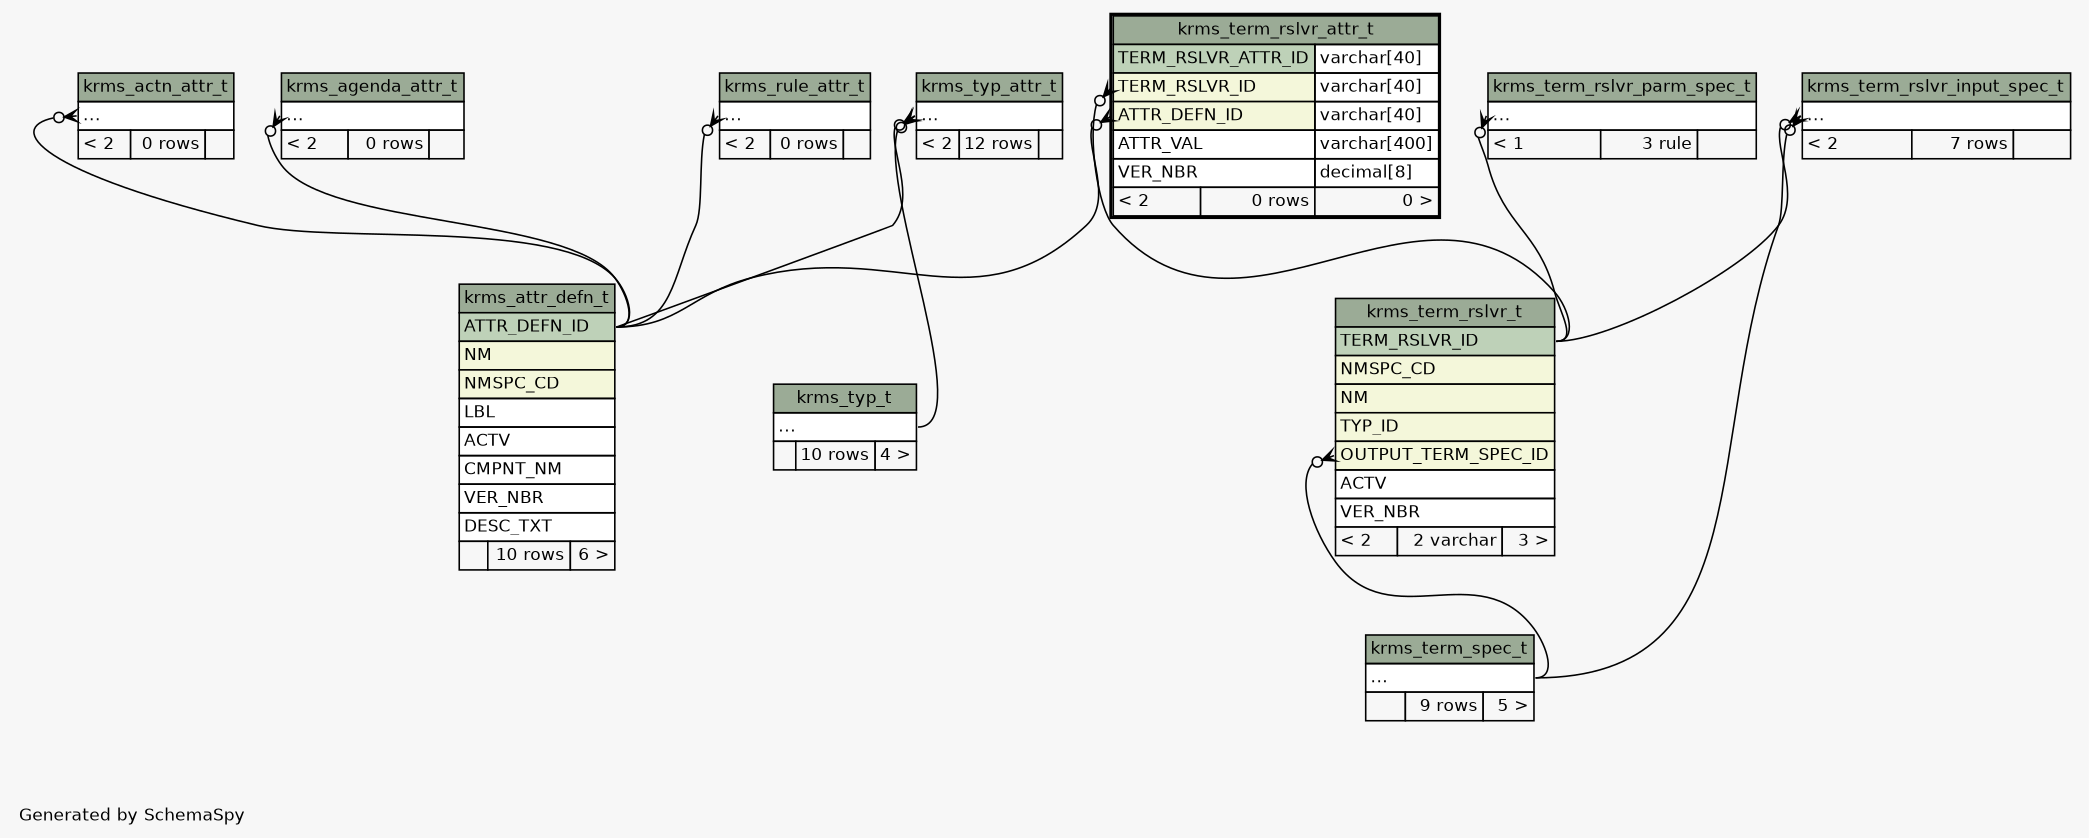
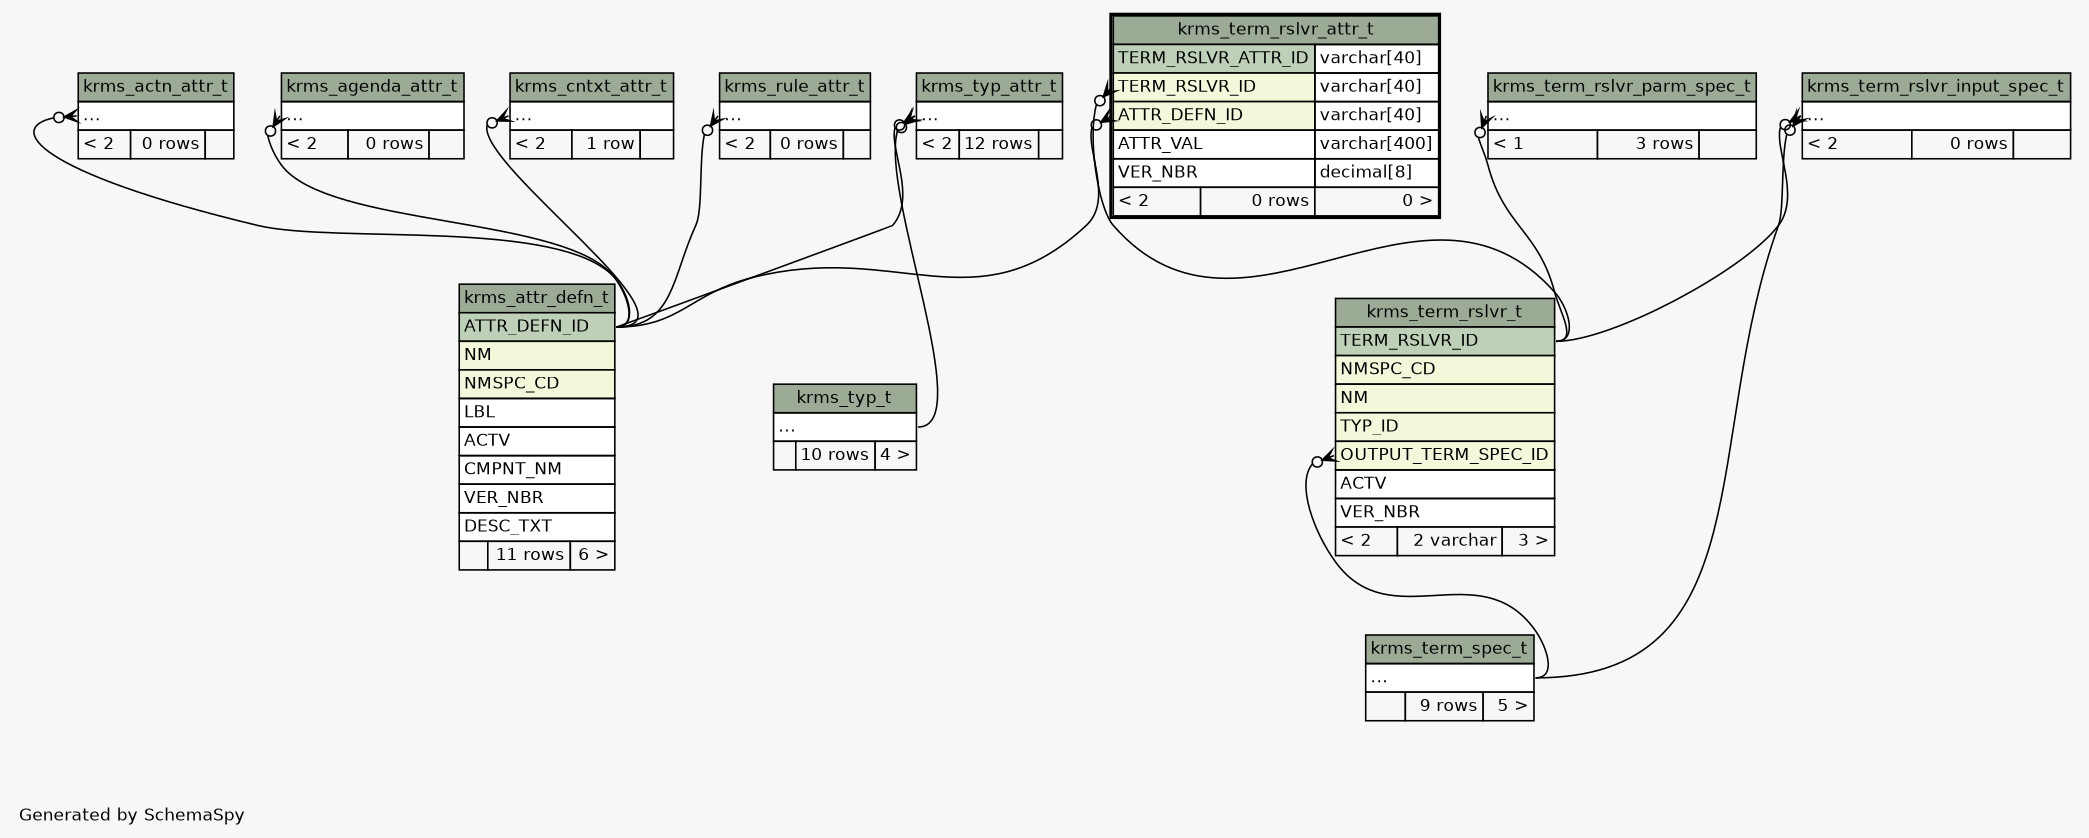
  digraph {
    bgcolor="#f7f7f7"
    fontname=Helvetica
    fontsize=11
    label="\nGenerated by SchemaSpy"
    labeljust=l
    nodesep=0.18
    rankdir=TB
    ranksep=0.46
    node [fontname=Helvetica fontsize=11 shape=plaintext]
    edge [arrowhead=none arrowsize=0.8 arrowtail=crowodot dir=back headport="ATTR_DEFN_ID:e" tailport="elipses:w"]
    n1 [label=<     <TABLE BORDER="0" CELLBORDER="1" CELLSPACING="0" BGCOLOR="#ffffff">       <TR><TD COLSPAN="3" BGCOLOR="#9bab96" ALIGN="CENTER">krms_actn_attr_t</TD></TR>       <TR><TD PORT="elipses" COLSPAN="3" ALIGN="LEFT">...</TD></TR>       <TR><TD ALIGN="LEFT" BGCOLOR="#f7f7f7">&lt; 2</TD><TD ALIGN="RIGHT" BGCOLOR="#f7f7f7">0 rows</TD><TD ALIGN="RIGHT" BGCOLOR="#f7f7f7">  </TD></TR>     </TABLE>>]
-   n2 [label=<     <TABLE BORDER="0" CELLBORDER="1" CELLSPACING="0" BGCOLOR="#ffffff">       <TR><TD COLSPAN="3" BGCOLOR="#9bab96" ALIGN="CENTER">krms_attr_defn_t</TD></TR>       <TR><TD PORT="ATTR_DEFN_ID" COLSPAN="3" BGCOLOR="#bed1b8" ALIGN="LEFT">ATTR_DEFN_ID</TD></TR>       <TR><TD PORT="NM" COLSPAN="3" BGCOLOR="#f4f7da" ALIGN="LEFT">NM</TD></TR>       <TR><TD PORT="NMSPC_CD" COLSPAN="3" BGCOLOR="#f4f7da" ALIGN="LEFT">NMSPC_CD</TD></TR>       <TR><TD PORT="LBL" COLSPAN="3" ALIGN="LEFT">LBL</TD></TR>       <TR><TD PORT="ACTV" COLSPAN="3" ALIGN="LEFT">ACTV</TD></TR>       <TR><TD PORT="CMPNT_NM" COLSPAN="3" ALIGN="LEFT">CMPNT_NM</TD></TR>       <TR><TD PORT="VER_NBR" COLSPAN="3" ALIGN="LEFT">VER_NBR</TD></TR>       <TR><TD PORT="DESC_TXT" COLSPAN="3" ALIGN="LEFT">DESC_TXT</TD></TR>       <TR><TD ALIGN="LEFT" BGCOLOR="#f7f7f7">  </TD><TD ALIGN="RIGHT" BGCOLOR="#f7f7f7">10 rows</TD><TD ALIGN="RIGHT" BGCOLOR="#f7f7f7">6 &gt;</TD></TR>     </TABLE>>]
+   n2 [label=<     <TABLE BORDER="0" CELLBORDER="1" CELLSPACING="0" BGCOLOR="#ffffff">       <TR><TD COLSPAN="3" BGCOLOR="#9bab96" ALIGN="CENTER">krms_attr_defn_t</TD></TR>       <TR><TD PORT="ATTR_DEFN_ID" COLSPAN="3" BGCOLOR="#bed1b8" ALIGN="LEFT">ATTR_DEFN_ID</TD></TR>       <TR><TD PORT="NM" COLSPAN="3" BGCOLOR="#f4f7da" ALIGN="LEFT">NM</TD></TR>       <TR><TD PORT="NMSPC_CD" COLSPAN="3" BGCOLOR="#f4f7da" ALIGN="LEFT">NMSPC_CD</TD></TR>       <TR><TD PORT="LBL" COLSPAN="3" ALIGN="LEFT">LBL</TD></TR>       <TR><TD PORT="ACTV" COLSPAN="3" ALIGN="LEFT">ACTV</TD></TR>       <TR><TD PORT="CMPNT_NM" COLSPAN="3" ALIGN="LEFT">CMPNT_NM</TD></TR>       <TR><TD PORT="VER_NBR" COLSPAN="3" ALIGN="LEFT">VER_NBR</TD></TR>       <TR><TD PORT="DESC_TXT" COLSPAN="3" ALIGN="LEFT">DESC_TXT</TD></TR>       <TR><TD ALIGN="LEFT" BGCOLOR="#f7f7f7">  </TD><TD ALIGN="RIGHT" BGCOLOR="#f7f7f7">11 rows</TD><TD ALIGN="RIGHT" BGCOLOR="#f7f7f7">6 &gt;</TD></TR>     </TABLE>>]
    n3 [label=<     <TABLE BORDER="0" CELLBORDER="1" CELLSPACING="0" BGCOLOR="#ffffff">       <TR><TD COLSPAN="3" BGCOLOR="#9bab96" ALIGN="CENTER">krms_agenda_attr_t</TD></TR>       <TR><TD PORT="elipses" COLSPAN="3" ALIGN="LEFT">...</TD></TR>       <TR><TD ALIGN="LEFT" BGCOLOR="#f7f7f7">&lt; 2</TD><TD ALIGN="RIGHT" BGCOLOR="#f7f7f7">0 rows</TD><TD ALIGN="RIGHT" BGCOLOR="#f7f7f7">  </TD></TR>     </TABLE>>]
+   n4 [label=<     <TABLE BORDER="0" CELLBORDER="1" CELLSPACING="0" BGCOLOR="#ffffff">       <TR><TD COLSPAN="3" BGCOLOR="#9bab96" ALIGN="CENTER">krms_cntxt_attr_t</TD></TR>       <TR><TD PORT="elipses" COLSPAN="3" ALIGN="LEFT">...</TD></TR>       <TR><TD ALIGN="LEFT" BGCOLOR="#f7f7f7">&lt; 2</TD><TD ALIGN="RIGHT" BGCOLOR="#f7f7f7">1 row</TD><TD ALIGN="RIGHT" BGCOLOR="#f7f7f7">  </TD></TR>     </TABLE>>]
    n5 [label=<     <TABLE BORDER="0" CELLBORDER="1" CELLSPACING="0" BGCOLOR="#ffffff">       <TR><TD COLSPAN="3" BGCOLOR="#9bab96" ALIGN="CENTER">krms_rule_attr_t</TD></TR>       <TR><TD PORT="elipses" COLSPAN="3" ALIGN="LEFT">...</TD></TR>       <TR><TD ALIGN="LEFT" BGCOLOR="#f7f7f7">&lt; 2</TD><TD ALIGN="RIGHT" BGCOLOR="#f7f7f7">0 rows</TD><TD ALIGN="RIGHT" BGCOLOR="#f7f7f7">  </TD></TR>     </TABLE>>]
    n6 [label=<     <TABLE BORDER="2" CELLBORDER="1" CELLSPACING="0" BGCOLOR="#ffffff">       <TR><TD COLSPAN="3" BGCOLOR="#9bab96" ALIGN="CENTER">krms_term_rslvr_attr_t</TD></TR>       <TR><TD PORT="TERM_RSLVR_ATTR_ID" COLSPAN="2" BGCOLOR="#bed1b8" ALIGN="LEFT">TERM_RSLVR_ATTR_ID</TD><TD PORT="TERM_RSLVR_ATTR_ID.type" ALIGN="LEFT">varchar[40]</TD></TR>       <TR><TD PORT="TERM_RSLVR_ID" COLSPAN="2" BGCOLOR="#f4f7da" ALIGN="LEFT">TERM_RSLVR_ID</TD><TD PORT="TERM_RSLVR_ID.type" ALIGN="LEFT">varchar[40]</TD></TR>       <TR><TD PORT="ATTR_DEFN_ID" COLSPAN="2" BGCOLOR="#f4f7da" ALIGN="LEFT">ATTR_DEFN_ID</TD><TD PORT="ATTR_DEFN_ID.type" ALIGN="LEFT">varchar[40]</TD></TR>       <TR><TD PORT="ATTR_VAL" COLSPAN="2" ALIGN="LEFT">ATTR_VAL</TD><TD PORT="ATTR_VAL.type" ALIGN="LEFT">varchar[400]</TD></TR>       <TR><TD PORT="VER_NBR" COLSPAN="2" ALIGN="LEFT">VER_NBR</TD><TD PORT="VER_NBR.type" ALIGN="LEFT">decimal[8]</TD></TR>       <TR><TD ALIGN="LEFT" BGCOLOR="#f7f7f7">&lt; 2</TD><TD ALIGN="RIGHT" BGCOLOR="#f7f7f7">0 rows</TD><TD ALIGN="RIGHT" BGCOLOR="#f7f7f7">0 &gt;</TD></TR>     </TABLE>>]
    n7 [label=<     <TABLE BORDER="0" CELLBORDER="1" CELLSPACING="0" BGCOLOR="#ffffff">       <TR><TD COLSPAN="3" BGCOLOR="#9bab96" ALIGN="CENTER">krms_term_rslvr_t</TD></TR>       <TR><TD PORT="TERM_RSLVR_ID" COLSPAN="3" BGCOLOR="#bed1b8" ALIGN="LEFT">TERM_RSLVR_ID</TD></TR>       <TR><TD PORT="NMSPC_CD" COLSPAN="3" BGCOLOR="#f4f7da" ALIGN="LEFT">NMSPC_CD</TD></TR>       <TR><TD PORT="NM" COLSPAN="3" BGCOLOR="#f4f7da" ALIGN="LEFT">NM</TD></TR>       <TR><TD PORT="TYP_ID" COLSPAN="3" BGCOLOR="#f4f7da" ALIGN="LEFT">TYP_ID</TD></TR>       <TR><TD PORT="OUTPUT_TERM_SPEC_ID" COLSPAN="3" BGCOLOR="#f4f7da" ALIGN="LEFT">OUTPUT_TERM_SPEC_ID</TD></TR>       <TR><TD PORT="ACTV" COLSPAN="3" ALIGN="LEFT">ACTV</TD></TR>       <TR><TD PORT="VER_NBR" COLSPAN="3" ALIGN="LEFT">VER_NBR</TD></TR>       <TR><TD ALIGN="LEFT" BGCOLOR="#f7f7f7">&lt; 2</TD><TD ALIGN="RIGHT" BGCOLOR="#f7f7f7">2 varchar</TD><TD ALIGN="RIGHT" BGCOLOR="#f7f7f7">3 &gt;</TD></TR>     </TABLE>>]
    n8 [label=<     <TABLE BORDER="0" CELLBORDER="1" CELLSPACING="0" BGCOLOR="#ffffff">       <TR><TD COLSPAN="3" BGCOLOR="#9bab96" ALIGN="CENTER">krms_term_spec_t</TD></TR>       <TR><TD PORT="elipses" COLSPAN="3" ALIGN="LEFT">...</TD></TR>       <TR><TD ALIGN="LEFT" BGCOLOR="#f7f7f7">  </TD><TD ALIGN="RIGHT" BGCOLOR="#f7f7f7">9 rows</TD><TD ALIGN="RIGHT" BGCOLOR="#f7f7f7">5 &gt;</TD></TR>     </TABLE>>]
    n9 [label=<     <TABLE BORDER="0" CELLBORDER="1" CELLSPACING="0" BGCOLOR="#ffffff">       <TR><TD COLSPAN="3" BGCOLOR="#9bab96" ALIGN="CENTER">krms_typ_t</TD></TR>       <TR><TD PORT="elipses" COLSPAN="3" ALIGN="LEFT">...</TD></TR>       <TR><TD ALIGN="LEFT" BGCOLOR="#f7f7f7">  </TD><TD ALIGN="RIGHT" BGCOLOR="#f7f7f7">10 rows</TD><TD ALIGN="RIGHT" BGCOLOR="#f7f7f7">4 &gt;</TD></TR>     </TABLE>>]
-   n10 [label=<     <TABLE BORDER="0" CELLBORDER="1" CELLSPACING="0" BGCOLOR="#ffffff">       <TR><TD COLSPAN="3" BGCOLOR="#9bab96" ALIGN="CENTER">krms_term_rslvr_input_spec_t</TD></TR>       <TR><TD PORT="elipses" COLSPAN="3" ALIGN="LEFT">...</TD></TR>       <TR><TD ALIGN="LEFT" BGCOLOR="#f7f7f7">&lt; 2</TD><TD ALIGN="RIGHT" BGCOLOR="#f7f7f7">7 rows</TD><TD ALIGN="RIGHT" BGCOLOR="#f7f7f7">  </TD></TR>     </TABLE>>]
-   n11 [label=<     <TABLE BORDER="0" CELLBORDER="1" CELLSPACING="0" BGCOLOR="#ffffff">       <TR><TD COLSPAN="3" BGCOLOR="#9bab96" ALIGN="CENTER">krms_term_rslvr_parm_spec_t</TD></TR>       <TR><TD PORT="elipses" COLSPAN="3" ALIGN="LEFT">...</TD></TR>       <TR><TD ALIGN="LEFT" BGCOLOR="#f7f7f7">&lt; 1</TD><TD ALIGN="RIGHT" BGCOLOR="#f7f7f7">3 rule</TD><TD ALIGN="RIGHT" BGCOLOR="#f7f7f7">  </TD></TR>     </TABLE>>]
+   n10 [label=<     <TABLE BORDER="0" CELLBORDER="1" CELLSPACING="0" BGCOLOR="#ffffff">       <TR><TD COLSPAN="3" BGCOLOR="#9bab96" ALIGN="CENTER">krms_term_rslvr_input_spec_t</TD></TR>       <TR><TD PORT="elipses" COLSPAN="3" ALIGN="LEFT">...</TD></TR>       <TR><TD ALIGN="LEFT" BGCOLOR="#f7f7f7">&lt; 2</TD><TD ALIGN="RIGHT" BGCOLOR="#f7f7f7">0 rows</TD><TD ALIGN="RIGHT" BGCOLOR="#f7f7f7">  </TD></TR>     </TABLE>>]
+   n11 [label=<     <TABLE BORDER="0" CELLBORDER="1" CELLSPACING="0" BGCOLOR="#ffffff">       <TR><TD COLSPAN="3" BGCOLOR="#9bab96" ALIGN="CENTER">krms_term_rslvr_parm_spec_t</TD></TR>       <TR><TD PORT="elipses" COLSPAN="3" ALIGN="LEFT">...</TD></TR>       <TR><TD ALIGN="LEFT" BGCOLOR="#f7f7f7">&lt; 1</TD><TD ALIGN="RIGHT" BGCOLOR="#f7f7f7">3 rows</TD><TD ALIGN="RIGHT" BGCOLOR="#f7f7f7">  </TD></TR>     </TABLE>>]
    n12 [label=<     <TABLE BORDER="0" CELLBORDER="1" CELLSPACING="0" BGCOLOR="#ffffff">       <TR><TD COLSPAN="3" BGCOLOR="#9bab96" ALIGN="CENTER">krms_typ_attr_t</TD></TR>       <TR><TD PORT="elipses" COLSPAN="3" ALIGN="LEFT">...</TD></TR>       <TR><TD ALIGN="LEFT" BGCOLOR="#f7f7f7">&lt; 2</TD><TD ALIGN="RIGHT" BGCOLOR="#f7f7f7">12 rows</TD><TD ALIGN="RIGHT" BGCOLOR="#f7f7f7">  </TD></TR>     </TABLE>>]
    n1 -> n2
    n3 -> n2
+   n4 -> n2
    n5 -> n2
    n6 -> n2 [tailport="ATTR_DEFN_ID:w"]
    n6 -> n7 [headport="TERM_RSLVR_ID:e" tailport="TERM_RSLVR_ID:w"]
    n7 -> n8 [headport="elipses:e" tailport="OUTPUT_TERM_SPEC_ID:w"]
    n10 -> n7 [headport="TERM_RSLVR_ID:e"]
    n10 -> n8 [headport="elipses:e"]
    n11 -> n7 [headport="TERM_RSLVR_ID:e"]
    n12 -> n2
    n12 -> n9 [headport="elipses:e"]
  }
